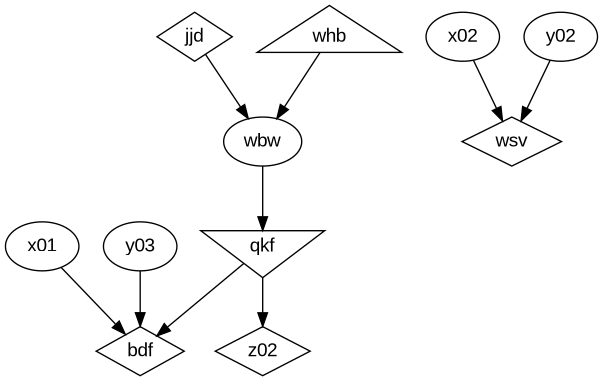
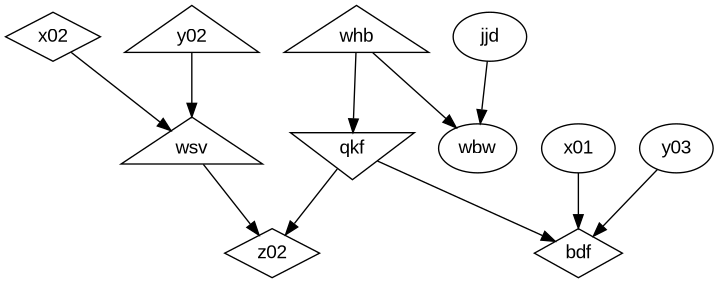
  digraph {
    fontname="Liberation Sans"
    splines=true
    node [fontname="Liberation Sans"]
    edge [fontname="Liberation Sans"]
    bdf [shape=diamond]
    qkf [shape=invtriangle]
    z02 [shape=diamond]
    x01
    n5 [label=y03]
    wbw [shape=ellipse]
-   jjd [shape=diamond]
+   jjd
    whb [shape=triangle]
-   wsv [shape=diamond]
-   x02
-   y02
+   wsv [shape=triangle]
+   x02 [shape=diamond]
+   y02 [shape=triangle]
    qkf -> bdf
    qkf -> z02
    x01 -> bdf
    n5 -> bdf
-   wbw -> qkf
+   whb -> qkf
    jjd -> wbw
    whb -> wbw
+   wsv -> z02
    x02 -> wsv
    y02 -> wsv
  }
